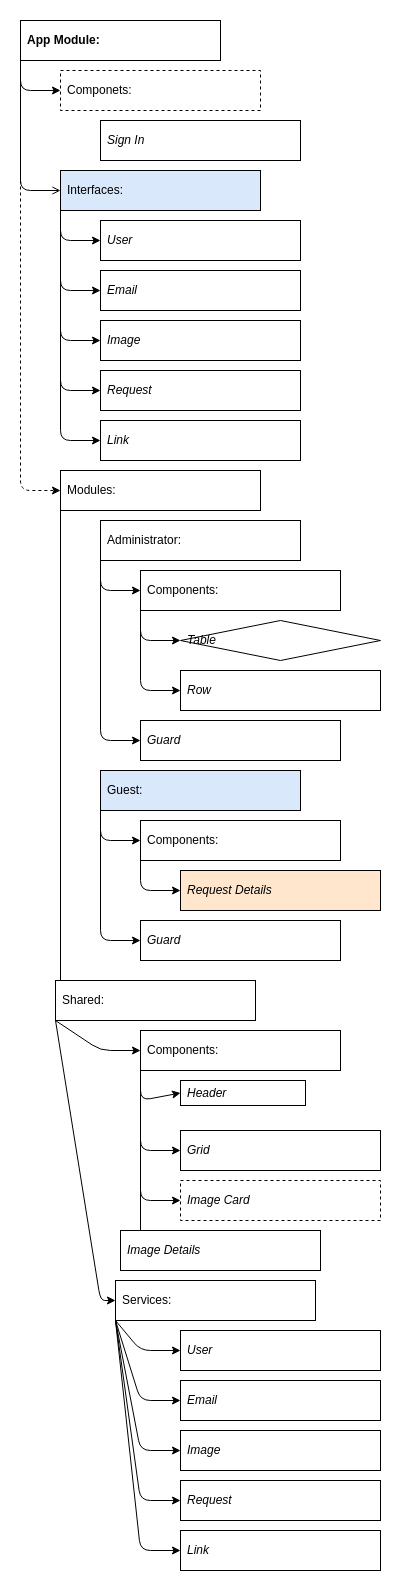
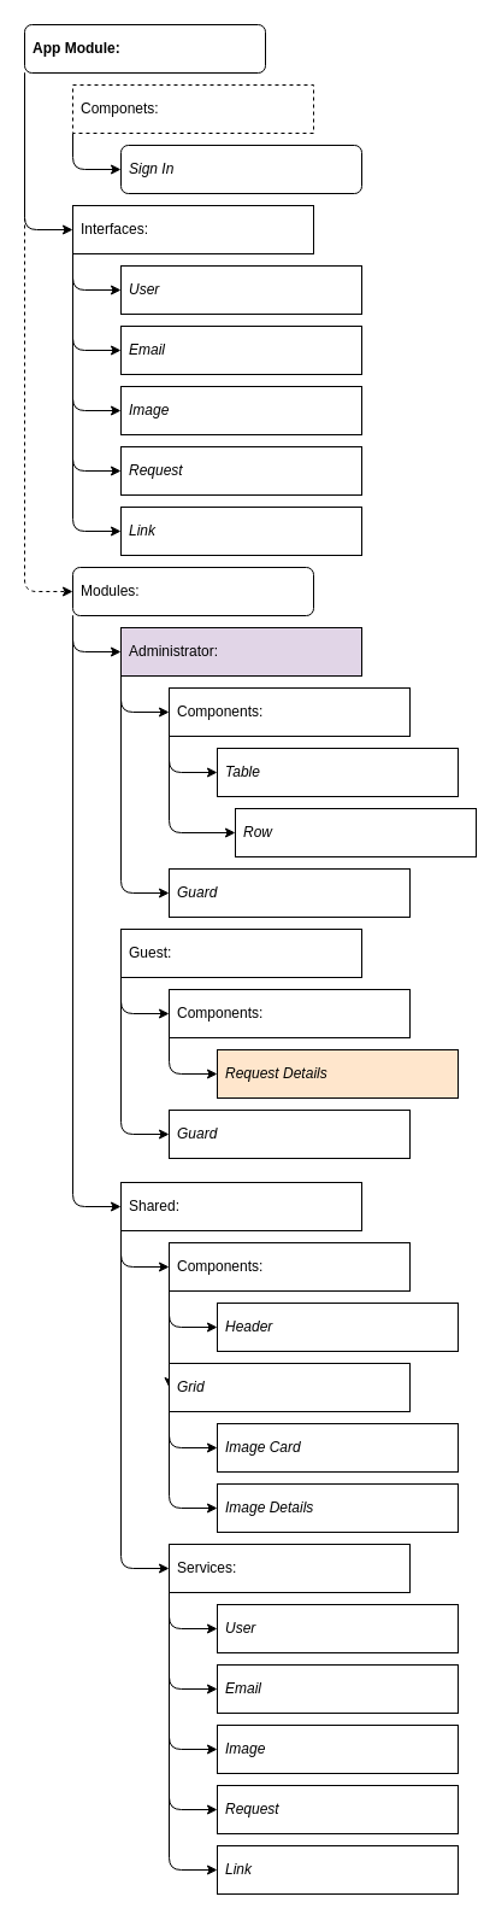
  <mxCell id="0" />
  <mxCell id="1" parent="0" />
- <mxCell id="2" style="edgeStyle=none;html=1;exitX=0;exitY=1;exitDx=0;exitDy=0;entryX=0;entryY=0.5;entryDx=0;entryDy=0;" parent="1" source="5" target="7" edge="1"><mxGeometry relative="1" as="geometry"><Array as="points"><mxPoint x="20" y="90" /></Array></mxGeometry></mxCell>
- <mxCell id="3" style="edgeStyle=none;html=1;exitX=0;exitY=1;exitDx=0;exitDy=0;entryX=0;entryY=0.5;entryDx=0;entryDy=0;endArrow=open;" parent="1" source="5" target="14" edge="1"><mxGeometry relative="1" as="geometry"><Array as="points"><mxPoint x="20" y="190" /></Array></mxGeometry></mxCell>
+ <mxCell id="3" style="edgeStyle=none;html=1;exitX=0;exitY=1;exitDx=0;exitDy=0;entryX=0;entryY=0.5;entryDx=0;entryDy=0;" parent="1" source="5" target="14" edge="1"><mxGeometry relative="1" as="geometry"><Array as="points"><mxPoint x="20" y="190" /></Array></mxGeometry></mxCell>
  <mxCell id="4" style="edgeStyle=none;html=1;exitX=0;exitY=1;exitDx=0;exitDy=0;entryX=0;entryY=0.5;entryDx=0;entryDy=0;dashed=1;" parent="1" source="5" target="22" edge="1"><mxGeometry relative="1" as="geometry"><Array as="points"><mxPoint x="20" y="490" /></Array></mxGeometry></mxCell>
- <mxCell id="5" value="&lt;b&gt;App Module:&lt;/b&gt;" style="rounded=0;whiteSpace=wrap;html=1;align=left;spacingLeft=5;spacingBottom=5;spacingRight=5;spacingTop=5;" parent="1" vertex="1"><mxGeometry x="20" y="20" width="200" height="40" as="geometry" /></mxCell>
+ <mxCell id="5" value="&lt;b&gt;App Module:&lt;/b&gt;" style="whiteSpace=wrap;html=1;align=left;spacingLeft=5;spacingBottom=5;spacingRight=5;spacingTop=5;rounded=1;" parent="1" vertex="1"><mxGeometry x="20" y="20" width="200" height="40" as="geometry" /></mxCell>
+ <mxCell id="6" style="edgeStyle=none;html=1;exitX=0;exitY=1;exitDx=0;exitDy=0;entryX=0;entryY=0.5;entryDx=0;entryDy=0;" parent="1" source="7" target="8" edge="1"><mxGeometry relative="1" as="geometry"><Array as="points"><mxPoint x="60" y="140" /></Array></mxGeometry></mxCell>
  <mxCell id="7" value="Componets:" style="rounded=0;whiteSpace=wrap;html=1;align=left;spacingLeft=5;spacingBottom=5;spacingRight=5;spacingTop=5;dashed=1;" parent="1" vertex="1"><mxGeometry x="60" y="70" width="200" height="40" as="geometry" /></mxCell>
- <mxCell id="8" value="Sign In" style="rounded=0;whiteSpace=wrap;html=1;align=left;spacingLeft=5;spacingBottom=5;spacingRight=5;spacingTop=5;fontStyle=2" parent="1" vertex="1"><mxGeometry x="100" y="120" width="200" height="40" as="geometry" /></mxCell>
+ <mxCell id="8" value="Sign In" style="whiteSpace=wrap;html=1;align=left;spacingLeft=5;spacingBottom=5;spacingRight=5;spacingTop=5;fontStyle=2;rounded=1;" parent="1" vertex="1"><mxGeometry x="100" y="120" width="200" height="40" as="geometry" /></mxCell>
  <mxCell id="9" style="edgeStyle=none;html=1;exitX=0;exitY=1;exitDx=0;exitDy=0;entryX=0;entryY=0.5;entryDx=0;entryDy=0;" parent="1" source="14" target="15" edge="1"><mxGeometry relative="1" as="geometry"><Array as="points"><mxPoint x="60" y="240" /></Array></mxGeometry></mxCell>
  <mxCell id="10" style="edgeStyle=none;html=1;exitX=0;exitY=1;exitDx=0;exitDy=0;entryX=0;entryY=0.5;entryDx=0;entryDy=0;" parent="1" source="14" target="16" edge="1"><mxGeometry relative="1" as="geometry"><Array as="points"><mxPoint x="60" y="290" /></Array></mxGeometry></mxCell>
  <mxCell id="11" style="edgeStyle=none;html=1;exitX=0;exitY=1;exitDx=0;exitDy=0;entryX=0;entryY=0.5;entryDx=0;entryDy=0;" parent="1" source="14" target="17" edge="1"><mxGeometry relative="1" as="geometry"><Array as="points"><mxPoint x="60" y="340" /></Array></mxGeometry></mxCell>
  <mxCell id="12" style="edgeStyle=none;html=1;exitX=0;exitY=1;exitDx=0;exitDy=0;entryX=0;entryY=0.5;entryDx=0;entryDy=0;" parent="1" source="14" target="18" edge="1"><mxGeometry relative="1" as="geometry"><Array as="points"><mxPoint x="60" y="390" /></Array></mxGeometry></mxCell>
  <mxCell id="13" style="edgeStyle=none;html=1;exitX=0;exitY=1;exitDx=0;exitDy=0;entryX=0;entryY=0.5;entryDx=0;entryDy=0;" parent="1" source="14" target="19" edge="1"><mxGeometry relative="1" as="geometry"><Array as="points"><mxPoint x="60" y="440" /></Array></mxGeometry></mxCell>
- <mxCell id="14" value="Interfaces:" style="rounded=0;whiteSpace=wrap;html=1;align=left;spacingLeft=5;spacingBottom=5;spacingRight=5;spacingTop=5;fillColor=#dae8fc;" parent="1" vertex="1"><mxGeometry x="60" y="170" width="200" height="40" as="geometry" /></mxCell>
+ <mxCell id="14" value="Interfaces:" style="rounded=0;whiteSpace=wrap;html=1;align=left;spacingLeft=5;spacingBottom=5;spacingRight=5;spacingTop=5;" parent="1" vertex="1"><mxGeometry x="60" y="170" width="200" height="40" as="geometry" /></mxCell>
  <mxCell id="15" value="User" style="rounded=0;whiteSpace=wrap;html=1;align=left;spacingLeft=5;spacingBottom=5;spacingRight=5;spacingTop=5;fontStyle=2" parent="1" vertex="1"><mxGeometry x="100" y="220" width="200" height="40" as="geometry" /></mxCell>
  <mxCell id="16" value="Email" style="rounded=0;whiteSpace=wrap;html=1;align=left;spacingLeft=5;spacingBottom=5;spacingRight=5;spacingTop=5;fontStyle=2" parent="1" vertex="1"><mxGeometry x="100" y="270" width="200" height="40" as="geometry" /></mxCell>
  <mxCell id="17" value="Image" style="rounded=0;whiteSpace=wrap;html=1;align=left;spacingLeft=5;spacingBottom=5;spacingRight=5;spacingTop=5;fontStyle=2" parent="1" vertex="1"><mxGeometry x="100" y="320" width="200" height="40" as="geometry" /></mxCell>
  <mxCell id="18" value="Request" style="rounded=0;whiteSpace=wrap;html=1;align=left;spacingLeft=5;spacingBottom=5;spacingRight=5;spacingTop=5;fontStyle=2" parent="1" vertex="1"><mxGeometry x="100" y="370" width="200" height="40" as="geometry" /></mxCell>
  <mxCell id="19" value="Link" style="rounded=0;whiteSpace=wrap;html=1;align=left;spacingLeft=5;spacingBottom=5;spacingRight=5;spacingTop=5;fontStyle=2" parent="1" vertex="1"><mxGeometry x="100" y="420" width="200" height="40" as="geometry" /></mxCell>
+ <mxCell id="20" style="edgeStyle=none;html=1;exitX=0;exitY=1;exitDx=0;exitDy=0;entryX=0;entryY=0.5;entryDx=0;entryDy=0;" parent="1" source="22" target="25" edge="1"><mxGeometry relative="1" as="geometry"><Array as="points"><mxPoint x="60" y="540" /></Array></mxGeometry></mxCell>
  <mxCell id="21" style="edgeStyle=none;html=1;exitX=0;exitY=1;exitDx=0;exitDy=0;entryX=0;entryY=0.5;entryDx=0;entryDy=0;" edge="1" parent="1" source="22" target="41"><mxGeometry relative="1" as="geometry"><Array as="points"><mxPoint x="60" y="1000" /></Array></mxGeometry></mxCell>
- <mxCell id="22" value="Modules:" style="rounded=0;whiteSpace=wrap;html=1;align=left;spacingLeft=5;spacingBottom=5;spacingRight=5;spacingTop=5;" parent="1" vertex="1"><mxGeometry x="60" y="470" width="200" height="40" as="geometry" /></mxCell>
+ <mxCell id="22" value="Modules:" style="whiteSpace=wrap;html=1;align=left;spacingLeft=5;spacingBottom=5;spacingRight=5;spacingTop=5;rounded=1;" parent="1" vertex="1"><mxGeometry x="60" y="470" width="200" height="40" as="geometry" /></mxCell>
  <mxCell id="23" style="edgeStyle=none;html=1;exitX=0;exitY=1;exitDx=0;exitDy=0;entryX=0;entryY=0.5;entryDx=0;entryDy=0;" parent="1" source="25" target="28" edge="1"><mxGeometry relative="1" as="geometry"><Array as="points"><mxPoint x="100" y="590" /></Array></mxGeometry></mxCell>
  <mxCell id="24" style="edgeStyle=none;html=1;exitX=0;exitY=0.75;exitDx=0;exitDy=0;entryX=0;entryY=0.5;entryDx=0;entryDy=0;" parent="1" source="25" target="31" edge="1"><mxGeometry relative="1" as="geometry"><Array as="points"><mxPoint x="100" y="740" /></Array></mxGeometry></mxCell>
- <mxCell id="25" value="Administrator:" style="rounded=0;whiteSpace=wrap;html=1;align=left;spacingLeft=5;spacingBottom=5;spacingRight=5;spacingTop=5;" parent="1" vertex="1"><mxGeometry x="100" y="520" width="200" height="40" as="geometry" /></mxCell>
+ <mxCell id="25" value="Administrator:" style="rounded=0;whiteSpace=wrap;html=1;align=left;spacingLeft=5;spacingBottom=5;spacingRight=5;spacingTop=5;fillColor=#e1d5e7;" parent="1" vertex="1"><mxGeometry x="100" y="520" width="200" height="40" as="geometry" /></mxCell>
  <mxCell id="26" style="edgeStyle=none;html=1;exitX=0;exitY=1;exitDx=0;exitDy=0;entryX=0;entryY=0.5;entryDx=0;entryDy=0;" parent="1" source="28" target="29" edge="1"><mxGeometry relative="1" as="geometry"><Array as="points"><mxPoint x="140" y="640" /></Array></mxGeometry></mxCell>
  <mxCell id="27" style="edgeStyle=none;html=1;exitX=0;exitY=1;exitDx=0;exitDy=0;entryX=0;entryY=0.5;entryDx=0;entryDy=0;" parent="1" source="28" target="30" edge="1"><mxGeometry relative="1" as="geometry"><Array as="points"><mxPoint x="140" y="690" /></Array></mxGeometry></mxCell>
  <mxCell id="28" value="Components:" style="rounded=0;whiteSpace=wrap;html=1;align=left;spacingLeft=5;spacingBottom=5;spacingRight=5;spacingTop=5;" parent="1" vertex="1"><mxGeometry x="140" y="570" width="200" height="40" as="geometry" /></mxCell>
- <mxCell id="29" value="Table" style="rhombus;whiteSpace=wrap;html=1;align=left;spacingLeft=5;spacingBottom=5;spacingRight=5;spacingTop=5;fontStyle=2;" parent="1" vertex="1"><mxGeometry x="180" y="620" width="200" height="40" as="geometry" /></mxCell>
- <mxCell id="30" value="Row" style="rounded=0;whiteSpace=wrap;html=1;align=left;spacingLeft=5;spacingBottom=5;spacingRight=5;spacingTop=5;fontStyle=2" parent="1" vertex="1"><mxGeometry x="180" y="670" width="200" height="40" as="geometry" /></mxCell>
+ <mxCell id="29" value="Table" style="rounded=0;whiteSpace=wrap;html=1;align=left;spacingLeft=5;spacingBottom=5;spacingRight=5;spacingTop=5;fontStyle=2" parent="1" vertex="1"><mxGeometry x="180" y="620" width="200" height="40" as="geometry" /></mxCell>
+ <mxCell id="30" value="Row" style="rounded=0;whiteSpace=wrap;html=1;align=left;spacingLeft=5;spacingBottom=5;spacingRight=5;spacingTop=5;fontStyle=2" parent="1" vertex="1"><mxGeometry x="195" y="670" width="200" height="40" as="geometry" /></mxCell>
  <mxCell id="31" value="Guard" style="rounded=0;whiteSpace=wrap;html=1;align=left;spacingLeft=5;spacingBottom=5;spacingRight=5;spacingTop=5;fontStyle=2" parent="1" vertex="1"><mxGeometry x="140" y="720" width="200" height="40" as="geometry" /></mxCell>
  <mxCell id="32" style="edgeStyle=none;html=1;exitX=0;exitY=1;exitDx=0;exitDy=0;entryX=0;entryY=0.5;entryDx=0;entryDy=0;" parent="1" source="34" target="36" edge="1"><mxGeometry relative="1" as="geometry"><Array as="points"><mxPoint x="100" y="840" /></Array></mxGeometry></mxCell>
  <mxCell id="33" style="edgeStyle=none;html=1;exitX=0;exitY=1;exitDx=0;exitDy=0;entryX=0;entryY=0.5;entryDx=0;entryDy=0;" parent="1" source="34" target="38" edge="1"><mxGeometry relative="1" as="geometry"><Array as="points"><mxPoint x="100" y="940" /></Array></mxGeometry></mxCell>
- <mxCell id="34" value="Guest:" style="rounded=0;whiteSpace=wrap;html=1;align=left;spacingLeft=5;spacingBottom=5;spacingRight=5;spacingTop=5;fillColor=#dae8fc;" parent="1" vertex="1"><mxGeometry x="100" y="770" width="200" height="40" as="geometry" /></mxCell>
+ <mxCell id="34" value="Guest:" style="rounded=0;whiteSpace=wrap;html=1;align=left;spacingLeft=5;spacingBottom=5;spacingRight=5;spacingTop=5;" parent="1" vertex="1"><mxGeometry x="100" y="770" width="200" height="40" as="geometry" /></mxCell>
  <mxCell id="35" style="edgeStyle=none;html=1;exitX=0;exitY=1;exitDx=0;exitDy=0;entryX=0;entryY=0.5;entryDx=0;entryDy=0;" parent="1" source="36" target="37" edge="1"><mxGeometry relative="1" as="geometry"><Array as="points"><mxPoint x="140" y="890" /></Array></mxGeometry></mxCell>
  <mxCell id="36" value="Components:" style="rounded=0;whiteSpace=wrap;html=1;align=left;spacingLeft=5;spacingBottom=5;spacingRight=5;spacingTop=5;" parent="1" vertex="1"><mxGeometry x="140" y="820" width="200" height="40" as="geometry" /></mxCell>
  <mxCell id="37" value="Request Details" style="rounded=0;whiteSpace=wrap;html=1;align=left;spacingLeft=5;spacingBottom=5;spacingRight=5;spacingTop=5;fontStyle=2;fillColor=#ffe6cc;" parent="1" vertex="1"><mxGeometry x="180" y="870" width="200" height="40" as="geometry" /></mxCell>
  <mxCell id="38" value="Guard" style="rounded=0;whiteSpace=wrap;html=1;align=left;spacingLeft=5;spacingBottom=5;spacingRight=5;spacingTop=5;fontStyle=2" parent="1" vertex="1"><mxGeometry x="140" y="920" width="200" height="40" as="geometry" /></mxCell>
  <mxCell id="39" style="edgeStyle=none;html=1;exitX=0;exitY=1;exitDx=0;exitDy=0;entryX=0;entryY=0.5;entryDx=0;entryDy=0;" parent="1" source="41" target="46" edge="1"><mxGeometry relative="1" as="geometry"><Array as="points"><mxPoint x="100" y="1050" /></Array></mxGeometry></mxCell>
  <mxCell id="40" style="edgeStyle=none;html=1;exitX=0;exitY=1;exitDx=0;exitDy=0;entryX=0;entryY=0.5;entryDx=0;entryDy=0;" parent="1" source="41" target="56" edge="1"><mxGeometry relative="1" as="geometry"><Array as="points"><mxPoint x="100" y="1300" /></Array></mxGeometry></mxCell>
- <mxCell id="41" value="Shared:" style="rounded=0;whiteSpace=wrap;html=1;align=left;spacingLeft=5;spacingBottom=5;spacingRight=5;spacingTop=5;" parent="1" vertex="1"><mxGeometry x="55" y="980" width="200" height="40" as="geometry" /></mxCell>
+ <mxCell id="41" value="Shared:" style="rounded=0;whiteSpace=wrap;html=1;align=left;spacingLeft=5;spacingBottom=5;spacingRight=5;spacingTop=5;" parent="1" vertex="1"><mxGeometry x="100" y="980" width="200" height="40" as="geometry" /></mxCell>
  <mxCell id="42" style="edgeStyle=none;html=1;exitX=0;exitY=1;exitDx=0;exitDy=0;entryX=0;entryY=0.5;entryDx=0;entryDy=0;" parent="1" source="46" target="47" edge="1"><mxGeometry relative="1" as="geometry"><Array as="points"><mxPoint x="140" y="1100" /></Array></mxGeometry></mxCell>
  <mxCell id="43" style="edgeStyle=none;html=1;exitX=0;exitY=1;exitDx=0;exitDy=0;entryX=0;entryY=0.5;entryDx=0;entryDy=0;" parent="1" source="46" target="48" edge="1"><mxGeometry relative="1" as="geometry"><Array as="points"><mxPoint x="140" y="1150" /></Array></mxGeometry></mxCell>
  <mxCell id="44" style="edgeStyle=none;html=1;exitX=0;exitY=1;exitDx=0;exitDy=0;entryX=0;entryY=0.5;entryDx=0;entryDy=0;" parent="1" source="46" target="49" edge="1"><mxGeometry relative="1" as="geometry"><Array as="points"><mxPoint x="140" y="1200" /></Array></mxGeometry></mxCell>
  <mxCell id="45" style="edgeStyle=none;html=1;exitX=0;exitY=1;exitDx=0;exitDy=0;entryX=0;entryY=0.5;entryDx=0;entryDy=0;" parent="1" source="46" target="50" edge="1"><mxGeometry relative="1" as="geometry"><Array as="points"><mxPoint x="140" y="1250" /></Array></mxGeometry></mxCell>
  <mxCell id="46" value="Components:" style="rounded=0;whiteSpace=wrap;html=1;align=left;spacingLeft=5;spacingBottom=5;spacingRight=5;spacingTop=5;" parent="1" vertex="1"><mxGeometry x="140" y="1030" width="200" height="40" as="geometry" /></mxCell>
- <mxCell id="47" value="Header" style="rounded=0;whiteSpace=wrap;html=1;align=left;spacingLeft=5;spacingBottom=5;spacingRight=5;spacingTop=5;fontStyle=2" parent="1" vertex="1"><mxGeometry x="180" y="1080" width="125" height="25" as="geometry" /></mxCell>
- <mxCell id="48" value="Grid" style="rounded=0;whiteSpace=wrap;html=1;align=left;spacingLeft=5;spacingBottom=5;spacingRight=5;spacingTop=5;fontStyle=2" parent="1" vertex="1"><mxGeometry x="180" y="1130" width="200" height="40" as="geometry" /></mxCell>
- <mxCell id="49" value="Image Card" style="rounded=0;whiteSpace=wrap;html=1;align=left;spacingLeft=5;spacingBottom=5;spacingRight=5;spacingTop=5;fontStyle=2;dashed=1;" parent="1" vertex="1"><mxGeometry x="180" y="1180" width="200" height="40" as="geometry" /></mxCell>
- <mxCell id="50" value="Image Details" style="rounded=0;whiteSpace=wrap;html=1;align=left;spacingLeft=5;spacingBottom=5;spacingRight=5;spacingTop=5;fontStyle=2" parent="1" vertex="1"><mxGeometry x="120" y="1230" width="200" height="40" as="geometry" /></mxCell>
+ <mxCell id="47" value="Header" style="rounded=0;whiteSpace=wrap;html=1;align=left;spacingLeft=5;spacingBottom=5;spacingRight=5;spacingTop=5;fontStyle=2" parent="1" vertex="1"><mxGeometry x="180" y="1080" width="200" height="40" as="geometry" /></mxCell>
+ <mxCell id="48" value="Grid" style="rounded=0;whiteSpace=wrap;html=1;align=left;spacingLeft=5;spacingBottom=5;spacingRight=5;spacingTop=5;fontStyle=2" parent="1" vertex="1"><mxGeometry x="140" y="1130" width="200" height="40" as="geometry" /></mxCell>
+ <mxCell id="49" value="Image Card" style="rounded=0;whiteSpace=wrap;html=1;align=left;spacingLeft=5;spacingBottom=5;spacingRight=5;spacingTop=5;fontStyle=2" parent="1" vertex="1"><mxGeometry x="180" y="1180" width="200" height="40" as="geometry" /></mxCell>
+ <mxCell id="50" value="Image Details" style="rounded=0;whiteSpace=wrap;html=1;align=left;spacingLeft=5;spacingBottom=5;spacingRight=5;spacingTop=5;fontStyle=2" parent="1" vertex="1"><mxGeometry x="180" y="1230" width="200" height="40" as="geometry" /></mxCell>
  <mxCell id="51" style="edgeStyle=none;html=1;exitX=0;exitY=1;exitDx=0;exitDy=0;entryX=0;entryY=0.5;entryDx=0;entryDy=0;" parent="1" source="56" target="57" edge="1"><mxGeometry relative="1" as="geometry"><Array as="points"><mxPoint x="140" y="1350" /></Array></mxGeometry></mxCell>
  <mxCell id="52" style="edgeStyle=none;html=1;exitX=0;exitY=1;exitDx=0;exitDy=0;entryX=0;entryY=0.5;entryDx=0;entryDy=0;" parent="1" source="56" target="58" edge="1"><mxGeometry relative="1" as="geometry"><Array as="points"><mxPoint x="140" y="1400" /></Array></mxGeometry></mxCell>
  <mxCell id="53" style="edgeStyle=none;html=1;exitX=0;exitY=1;exitDx=0;exitDy=0;entryX=0;entryY=0.5;entryDx=0;entryDy=0;" parent="1" source="56" target="59" edge="1"><mxGeometry relative="1" as="geometry"><Array as="points"><mxPoint x="140" y="1450" /></Array></mxGeometry></mxCell>
  <mxCell id="54" style="edgeStyle=none;html=1;exitX=0;exitY=1;exitDx=0;exitDy=0;entryX=0;entryY=0.5;entryDx=0;entryDy=0;" parent="1" source="56" target="60" edge="1"><mxGeometry relative="1" as="geometry"><Array as="points"><mxPoint x="140" y="1500" /></Array></mxGeometry></mxCell>
  <mxCell id="55" style="edgeStyle=none;html=1;exitX=0;exitY=1;exitDx=0;exitDy=0;entryX=0;entryY=0.5;entryDx=0;entryDy=0;" parent="1" source="56" target="61" edge="1"><mxGeometry relative="1" as="geometry"><Array as="points"><mxPoint x="140" y="1550" /></Array></mxGeometry></mxCell>
- <mxCell id="56" value="Services:" style="rounded=0;whiteSpace=wrap;html=1;align=left;spacingLeft=5;spacingBottom=5;spacingRight=5;spacingTop=5;" parent="1" vertex="1"><mxGeometry x="115" y="1280" width="200" height="40" as="geometry" /></mxCell>
+ <mxCell id="56" value="Services:" style="rounded=0;whiteSpace=wrap;html=1;align=left;spacingLeft=5;spacingBottom=5;spacingRight=5;spacingTop=5;" parent="1" vertex="1"><mxGeometry x="140" y="1280" width="200" height="40" as="geometry" /></mxCell>
  <mxCell id="57" value="User" style="rounded=0;whiteSpace=wrap;html=1;align=left;spacingLeft=5;spacingBottom=5;spacingRight=5;spacingTop=5;fontStyle=2" parent="1" vertex="1"><mxGeometry x="180" y="1330" width="200" height="40" as="geometry" /></mxCell>
  <mxCell id="58" value="Email" style="rounded=0;whiteSpace=wrap;html=1;align=left;spacingLeft=5;spacingBottom=5;spacingRight=5;spacingTop=5;fontStyle=2" parent="1" vertex="1"><mxGeometry x="180" y="1380" width="200" height="40" as="geometry" /></mxCell>
  <mxCell id="59" value="Image" style="rounded=0;whiteSpace=wrap;html=1;align=left;spacingLeft=5;spacingBottom=5;spacingRight=5;spacingTop=5;fontStyle=2" parent="1" vertex="1"><mxGeometry x="180" y="1430" width="200" height="40" as="geometry" /></mxCell>
  <mxCell id="60" value="Request" style="rounded=0;whiteSpace=wrap;html=1;align=left;spacingLeft=5;spacingBottom=5;spacingRight=5;spacingTop=5;fontStyle=2" parent="1" vertex="1"><mxGeometry x="180" y="1480" width="200" height="40" as="geometry" /></mxCell>
  <mxCell id="61" value="Link" style="rounded=0;whiteSpace=wrap;html=1;align=left;spacingLeft=5;spacingBottom=5;spacingRight=5;spacingTop=5;fontStyle=2" parent="1" vertex="1"><mxGeometry x="180" y="1530" width="200" height="40" as="geometry" /></mxCell>
